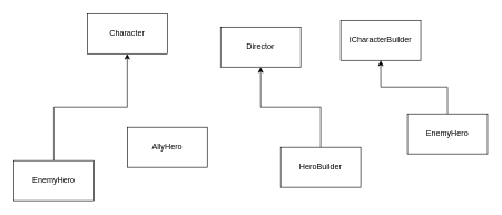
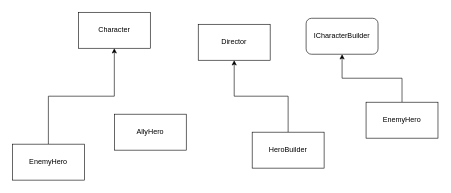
  <mxCell id="0" />
  <mxCell id="1" parent="0" />
  <mxCell id="2" value="Character" style="rounded=0;whiteSpace=wrap;html=1;" vertex="1" parent="1"><mxGeometry x="130" y="20" width="120" height="60" as="geometry" /></mxCell>
  <mxCell id="3" value="AllyHero" style="rounded=0;whiteSpace=wrap;html=1;" vertex="1" parent="1"><mxGeometry x="190" y="190" width="120" height="60" as="geometry" /></mxCell>
  <mxCell id="4" style="edgeStyle=orthogonalEdgeStyle;rounded=0;orthogonalLoop=1;jettySize=auto;html=1;entryX=0.5;entryY=1;entryDx=0;entryDy=0;" edge="1" parent="1" source="5" target="2"><mxGeometry relative="1" as="geometry" /></mxCell>
  <mxCell id="5" value="EnemyHero" style="rounded=0;whiteSpace=wrap;html=1;" vertex="1" parent="1"><mxGeometry x="20" y="240" width="120" height="60" as="geometry" /></mxCell>
  <mxCell id="6" value="Director" style="rounded=0;whiteSpace=wrap;html=1;" vertex="1" parent="1"><mxGeometry x="330" y="40" width="120" height="60" as="geometry" /></mxCell>
- <mxCell id="7" value="ICharacterBuilder" style="whiteSpace=wrap;html=1;rounded=0;" vertex="1" parent="1"><mxGeometry x="510" y="30" width="120" height="60" as="geometry" /></mxCell>
+ <mxCell id="7" value="ICharacterBuilder" style="rounded=1;whiteSpace=wrap;html=1;" vertex="1" parent="1"><mxGeometry x="510" y="30" width="120" height="60" as="geometry" /></mxCell>
  <mxCell id="8" style="edgeStyle=orthogonalEdgeStyle;rounded=0;orthogonalLoop=1;jettySize=auto;html=1;" edge="1" parent="1" source="9" target="6"><mxGeometry relative="1" as="geometry" /></mxCell>
  <mxCell id="9" value="HeroBuilder" style="rounded=0;whiteSpace=wrap;html=1;" vertex="1" parent="1"><mxGeometry x="420" y="220" width="120" height="60" as="geometry" /></mxCell>
  <mxCell id="10" style="edgeStyle=orthogonalEdgeStyle;rounded=0;orthogonalLoop=1;jettySize=auto;html=1;entryX=0.5;entryY=1;entryDx=0;entryDy=0;" edge="1" parent="1" source="11" target="7"><mxGeometry relative="1" as="geometry" /></mxCell>
  <mxCell id="11" value="EnemyHero" style="rounded=0;whiteSpace=wrap;html=1;" vertex="1" parent="1"><mxGeometry x="610" y="170" width="120" height="60" as="geometry" /></mxCell>
